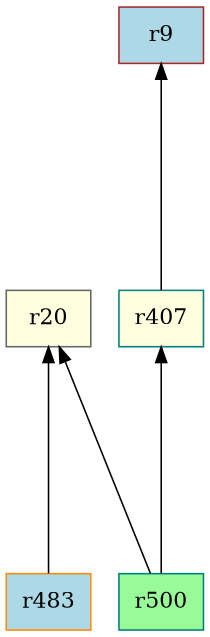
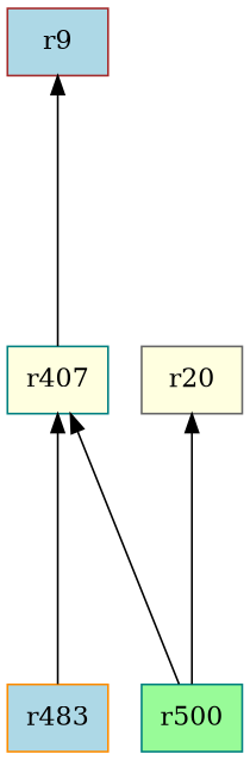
  digraph {
    rankdir=BT
    ranksep=2.0
    node [color=teal fillcolor=lightblue shape=record style=filled]
    n1 [color=darkorange label="{r483}"]
    n2 [color=gray40 fillcolor=lightyellow label="{r20}"]
    n3 [color=brown label="{r9}"]
    n4 [fillcolor=lightyellow label="{r407}"]
    n5 [fillcolor=palegreen label="{r500}"]
-   n1 -> n2
+   n1 -> n4
    n4 -> n3
    n5 -> n2
    n5 -> n4
  }
